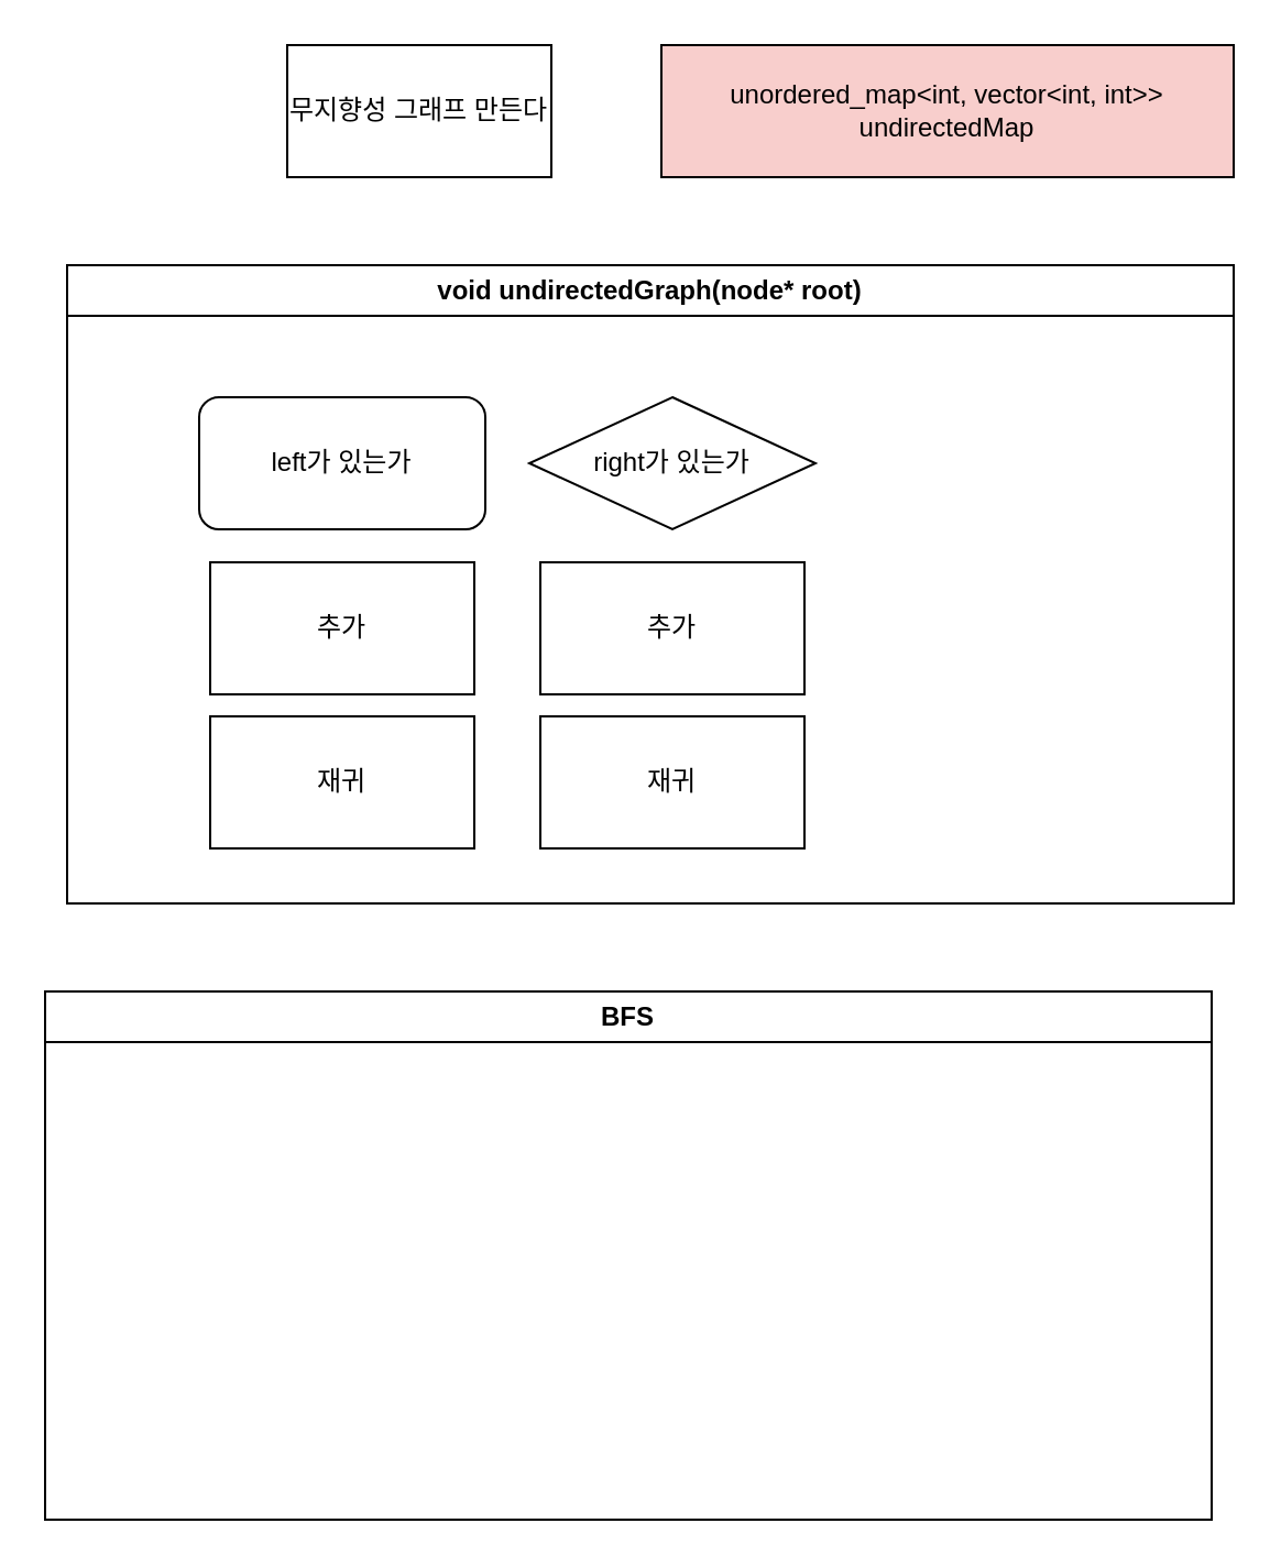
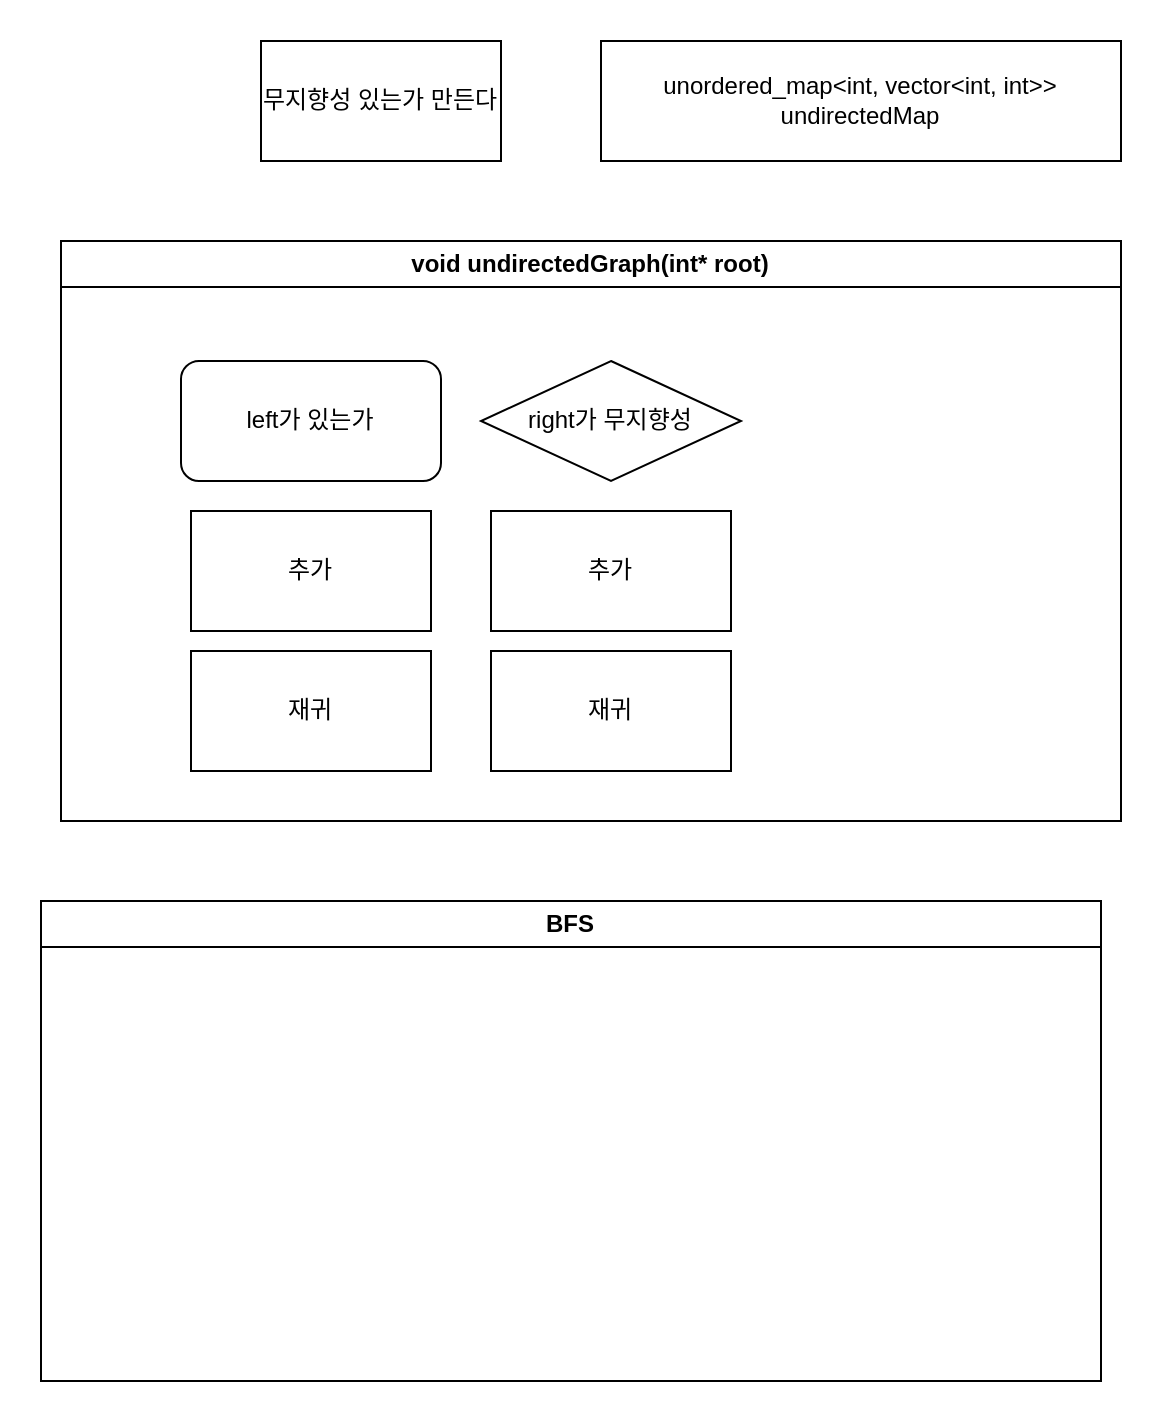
  <mxCell id="0" />
  <mxCell id="1" parent="0" />
- <mxCell id="2" value="무지향성 그래프 만든다" style="rounded=0;whiteSpace=wrap;html=1;" vertex="1" parent="1"><mxGeometry x="130" y="20" width="120" height="60" as="geometry" /></mxCell>
- <mxCell id="3" value="void undirectedGraph(node* root)" style="swimlane;whiteSpace=wrap;html=1;" vertex="1" parent="1"><mxGeometry x="30" y="120" width="530" height="290" as="geometry" /></mxCell>
+ <mxCell id="2" value="무지향성 있는가 만든다" style="rounded=0;whiteSpace=wrap;html=1;" vertex="1" parent="1"><mxGeometry x="130" y="20" width="120" height="60" as="geometry" /></mxCell>
+ <mxCell id="3" value="void undirectedGraph(int* root)" style="swimlane;whiteSpace=wrap;html=1;" vertex="1" parent="1"><mxGeometry x="30" y="120" width="530" height="290" as="geometry" /></mxCell>
  <mxCell id="4" value="left가 있는가" style="whiteSpace=wrap;html=1;rounded=1;" vertex="1" parent="3"><mxGeometry x="60" y="60" width="130" height="60" as="geometry" /></mxCell>
- <mxCell id="5" value="right가 있는가" style="rhombus;whiteSpace=wrap;html=1;" vertex="1" parent="3"><mxGeometry x="210" y="60" width="130" height="60" as="geometry" /></mxCell>
+ <mxCell id="5" value="right가 무지향성" style="rhombus;whiteSpace=wrap;html=1;" vertex="1" parent="3"><mxGeometry x="210" y="60" width="130" height="60" as="geometry" /></mxCell>
  <mxCell id="6" value="추가" style="rounded=0;whiteSpace=wrap;html=1;" vertex="1" parent="3"><mxGeometry x="65" y="135" width="120" height="60" as="geometry" /></mxCell>
  <mxCell id="7" value="재귀" style="rounded=0;whiteSpace=wrap;html=1;" vertex="1" parent="3"><mxGeometry x="65" y="205" width="120" height="60" as="geometry" /></mxCell>
  <mxCell id="8" value="추가" style="rounded=0;whiteSpace=wrap;html=1;" vertex="1" parent="3"><mxGeometry x="215" y="135" width="120" height="60" as="geometry" /></mxCell>
  <mxCell id="9" value="재귀" style="rounded=0;whiteSpace=wrap;html=1;" vertex="1" parent="3"><mxGeometry x="215" y="205" width="120" height="60" as="geometry" /></mxCell>
- <mxCell id="10" value="unordered_map&amp;lt;int, vector&amp;lt;int, int&amp;gt;&amp;gt; undirectedMap" style="rounded=0;whiteSpace=wrap;html=1;fillColor=#f8cecc;" vertex="1" parent="1"><mxGeometry x="300" y="20" width="260" height="60" as="geometry" /></mxCell>
+ <mxCell id="10" value="unordered_map&amp;lt;int, vector&amp;lt;int, int&amp;gt;&amp;gt; undirectedMap" style="rounded=0;whiteSpace=wrap;html=1;" vertex="1" parent="1"><mxGeometry x="300" y="20" width="260" height="60" as="geometry" /></mxCell>
  <mxCell id="11" value="BFS" style="swimlane;whiteSpace=wrap;html=1;strokeColor=default;align=center;verticalAlign=middle;fontFamily=Helvetica;fontSize=12;fontColor=default;fillColor=default;" vertex="1" parent="1"><mxGeometry x="20" y="450" width="530" height="240" as="geometry" /></mxCell>
